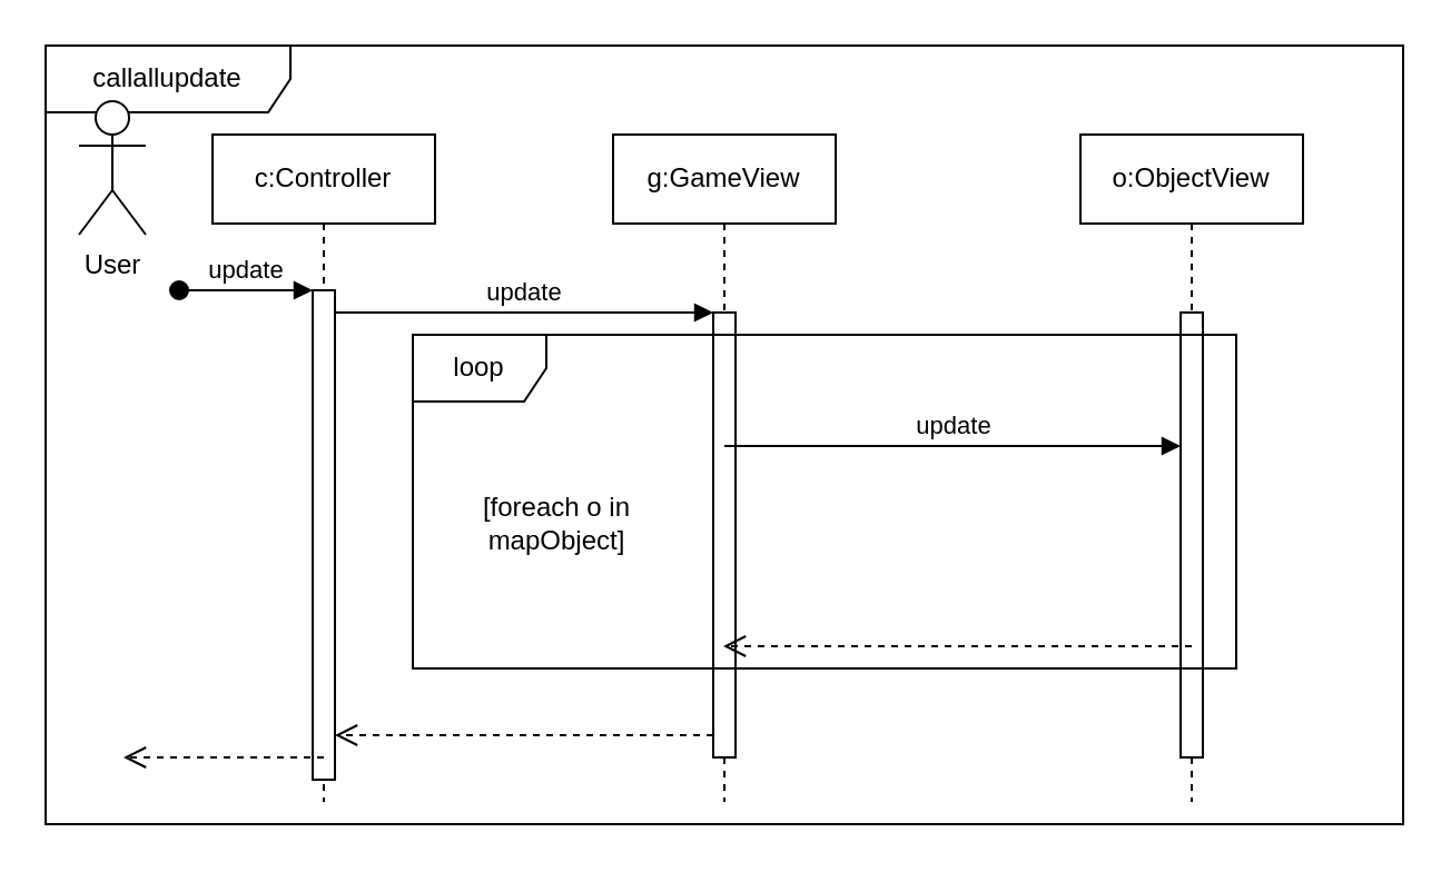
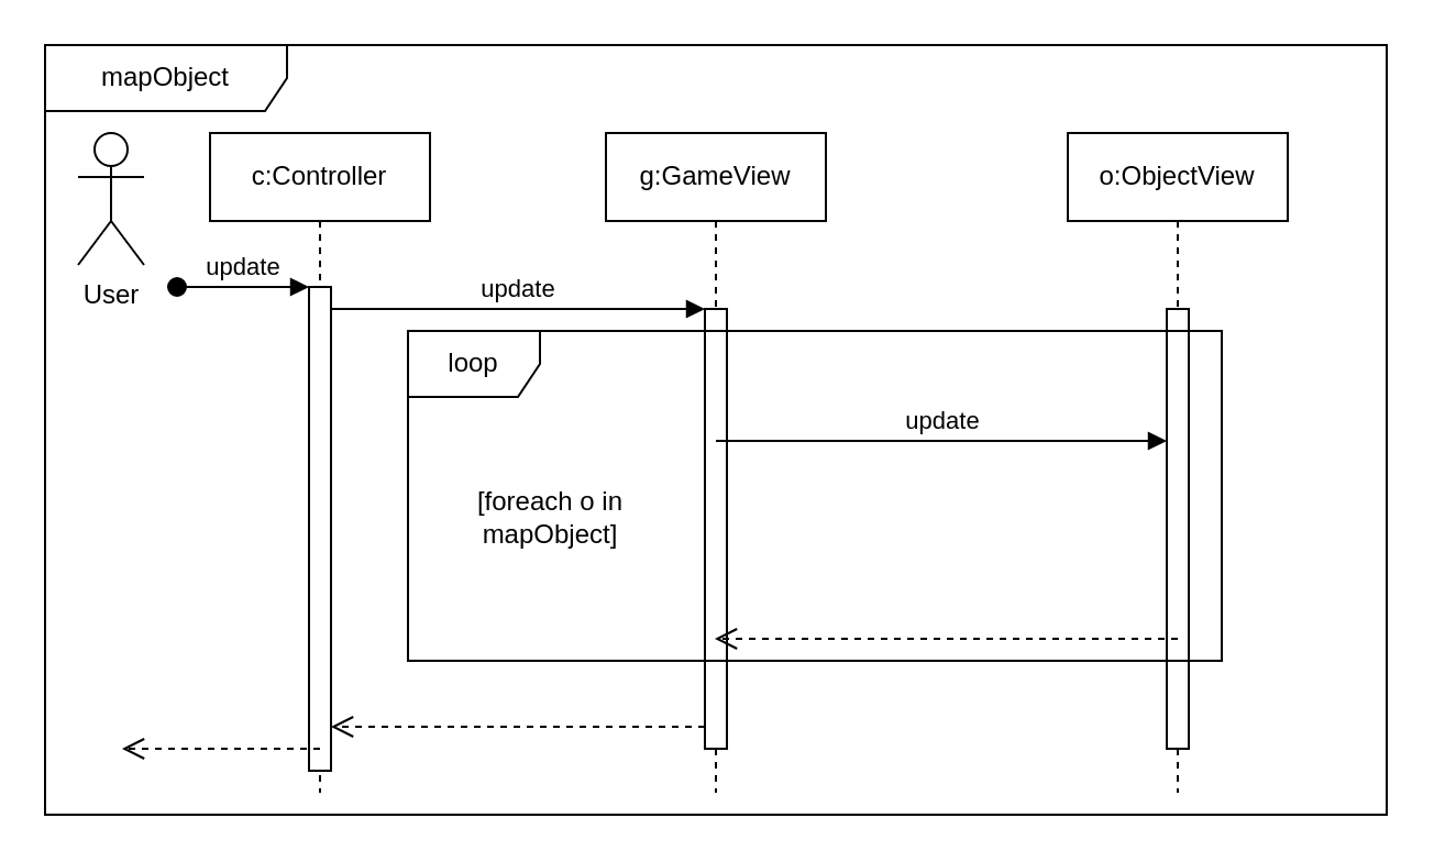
  <mxCell id="0" />
  <mxCell id="1" parent="0" />
  <mxCell id="2" value="c:Controller" style="shape=umlLifeline;perimeter=lifelinePerimeter;whiteSpace=wrap;html=1;container=0;dropTarget=0;collapsible=0;recursiveResize=0;outlineConnect=0;portConstraint=eastwest;newEdgeStyle={&quot;edgeStyle&quot;:&quot;elbowEdgeStyle&quot;,&quot;elbow&quot;:&quot;vertical&quot;,&quot;curved&quot;:0,&quot;rounded&quot;:0};" parent="1" vertex="1"><mxGeometry x="95" y="60" width="100" height="300" as="geometry" /></mxCell>
  <mxCell id="3" value="" style="html=1;points=[];perimeter=orthogonalPerimeter;outlineConnect=0;targetShapes=umlLifeline;portConstraint=eastwest;newEdgeStyle={&quot;edgeStyle&quot;:&quot;elbowEdgeStyle&quot;,&quot;elbow&quot;:&quot;vertical&quot;,&quot;curved&quot;:0,&quot;rounded&quot;:0};" parent="2" vertex="1"><mxGeometry x="45" y="70" width="10" height="220" as="geometry" /></mxCell>
  <mxCell id="4" value="update" style="html=1;verticalAlign=bottom;startArrow=oval;endArrow=block;startSize=8;edgeStyle=elbowEdgeStyle;elbow=vertical;curved=0;rounded=0;" parent="2" target="3" edge="1"><mxGeometry relative="1" as="geometry"><mxPoint x="-15" y="70" as="sourcePoint" /></mxGeometry></mxCell>
  <mxCell id="5" value="g:GameView" style="shape=umlLifeline;perimeter=lifelinePerimeter;whiteSpace=wrap;html=1;container=0;dropTarget=0;collapsible=0;recursiveResize=0;outlineConnect=0;portConstraint=eastwest;newEdgeStyle={&quot;edgeStyle&quot;:&quot;elbowEdgeStyle&quot;,&quot;elbow&quot;:&quot;vertical&quot;,&quot;curved&quot;:0,&quot;rounded&quot;:0};" parent="1" vertex="1"><mxGeometry x="275" y="60" width="100" height="300" as="geometry" /></mxCell>
  <mxCell id="6" value="" style="html=1;points=[];perimeter=orthogonalPerimeter;outlineConnect=0;targetShapes=umlLifeline;portConstraint=eastwest;newEdgeStyle={&quot;edgeStyle&quot;:&quot;elbowEdgeStyle&quot;,&quot;elbow&quot;:&quot;vertical&quot;,&quot;curved&quot;:0,&quot;rounded&quot;:0};" parent="5" vertex="1"><mxGeometry x="45" y="80" width="10" height="200" as="geometry" /></mxCell>
  <mxCell id="7" value="update" style="html=1;verticalAlign=bottom;endArrow=block;edgeStyle=elbowEdgeStyle;elbow=vertical;curved=0;rounded=0;" parent="1" source="3" target="6" edge="1"><mxGeometry relative="1" as="geometry"><mxPoint x="250" y="150" as="sourcePoint" /><Array as="points"><mxPoint x="235" y="140" /></Array></mxGeometry></mxCell>
  <mxCell id="8" value="" style="html=1;verticalAlign=bottom;endArrow=open;dashed=1;endSize=8;edgeStyle=elbowEdgeStyle;elbow=vertical;curved=0;rounded=0;" parent="1" source="6" target="3" edge="1"><mxGeometry relative="1" as="geometry"><mxPoint x="250" y="225" as="targetPoint" /><Array as="points"><mxPoint x="255" y="330" /><mxPoint x="285" y="310" /><mxPoint x="205" y="310" /><mxPoint x="245" y="300" /></Array></mxGeometry></mxCell>
  <mxCell id="9" value="o:ObjectView" style="shape=umlLifeline;perimeter=lifelinePerimeter;whiteSpace=wrap;html=1;container=0;dropTarget=0;collapsible=0;recursiveResize=0;outlineConnect=0;portConstraint=eastwest;newEdgeStyle={&quot;edgeStyle&quot;:&quot;elbowEdgeStyle&quot;,&quot;elbow&quot;:&quot;vertical&quot;,&quot;curved&quot;:0,&quot;rounded&quot;:0};" parent="1" vertex="1"><mxGeometry x="485" y="60" width="100" height="300" as="geometry" /></mxCell>
  <mxCell id="10" value="" style="html=1;points=[];perimeter=orthogonalPerimeter;outlineConnect=0;targetShapes=umlLifeline;portConstraint=eastwest;newEdgeStyle={&quot;edgeStyle&quot;:&quot;elbowEdgeStyle&quot;,&quot;elbow&quot;:&quot;vertical&quot;,&quot;curved&quot;:0,&quot;rounded&quot;:0};" parent="9" vertex="1"><mxGeometry x="45" y="80" width="10" height="200" as="geometry" /></mxCell>
  <mxCell id="11" value="loop" style="shape=umlFrame;whiteSpace=wrap;html=1;pointerEvents=0;" parent="1" vertex="1"><mxGeometry x="185" y="150" width="370" height="150" as="geometry" /></mxCell>
  <mxCell id="12" value="" style="html=1;verticalAlign=bottom;endArrow=open;dashed=1;endSize=8;edgeStyle=elbowEdgeStyle;elbow=vertical;curved=0;rounded=0;" parent="1" target="5" edge="1"><mxGeometry relative="1" as="geometry"><mxPoint x="365" y="310" as="targetPoint" /><Array as="points"><mxPoint x="445" y="290" /><mxPoint x="475" y="280" /><mxPoint x="500" y="310" /><mxPoint x="420" y="310" /><mxPoint x="460" y="300" /></Array><mxPoint x="535" y="290" as="sourcePoint" /></mxGeometry></mxCell>
  <mxCell id="13" value="update" style="html=1;verticalAlign=bottom;endArrow=block;edgeStyle=elbowEdgeStyle;elbow=vertical;curved=0;rounded=0;" parent="1" target="10" edge="1"><mxGeometry relative="1" as="geometry"><mxPoint x="325" y="200" as="sourcePoint" /><Array as="points"><mxPoint x="410" y="200" /></Array><mxPoint x="495" y="200" as="targetPoint" /></mxGeometry></mxCell>
  <mxCell id="14" value="[foreach o in mapObject]" style="text;html=1;strokeColor=none;fillColor=none;align=center;verticalAlign=middle;whiteSpace=wrap;rounded=0;" parent="1" vertex="1"><mxGeometry x="195" y="220" width="110" height="30" as="geometry" /></mxCell>
- <mxCell id="15" value="callallupdate" style="shape=umlFrame;whiteSpace=wrap;html=1;pointerEvents=0;width=110;height=30;" parent="1" vertex="1"><mxGeometry x="20" width="610" height="350" as="geometry" y="20" /></mxCell>
- <mxCell id="16" value="User" style="shape=umlActor;verticalLabelPosition=bottom;verticalAlign=top;html=1;outlineConnect=0;" parent="1" vertex="1"><mxGeometry x="35" y="45" width="30" height="60" as="geometry" /></mxCell>
+ <mxCell id="15" value="mapObject" style="shape=umlFrame;whiteSpace=wrap;html=1;pointerEvents=0;width=110;height=30;" parent="1" vertex="1"><mxGeometry x="20" width="610" height="350" as="geometry" y="20" /></mxCell>
+ <mxCell id="16" value="User" style="shape=umlActor;verticalLabelPosition=bottom;verticalAlign=top;html=1;outlineConnect=0;" parent="1" vertex="1"><mxGeometry x="35" y="60" width="30" height="60" as="geometry" /></mxCell>
  <mxCell id="17" value="" style="html=1;verticalAlign=bottom;endArrow=open;dashed=1;endSize=8;edgeStyle=elbowEdgeStyle;elbow=vertical;curved=0;rounded=0;" edge="1" parent="1"><mxGeometry relative="1" as="geometry"><mxPoint y="340" as="targetPoint" x="55" /><Array as="points"><mxPoint x="80" y="340" /><mxPoint x="110" y="320" /><mxPoint x="30" y="320" /><mxPoint x="70" y="310" /></Array><mxPoint x="145" y="340" as="sourcePoint" /></mxGeometry></mxCell>
